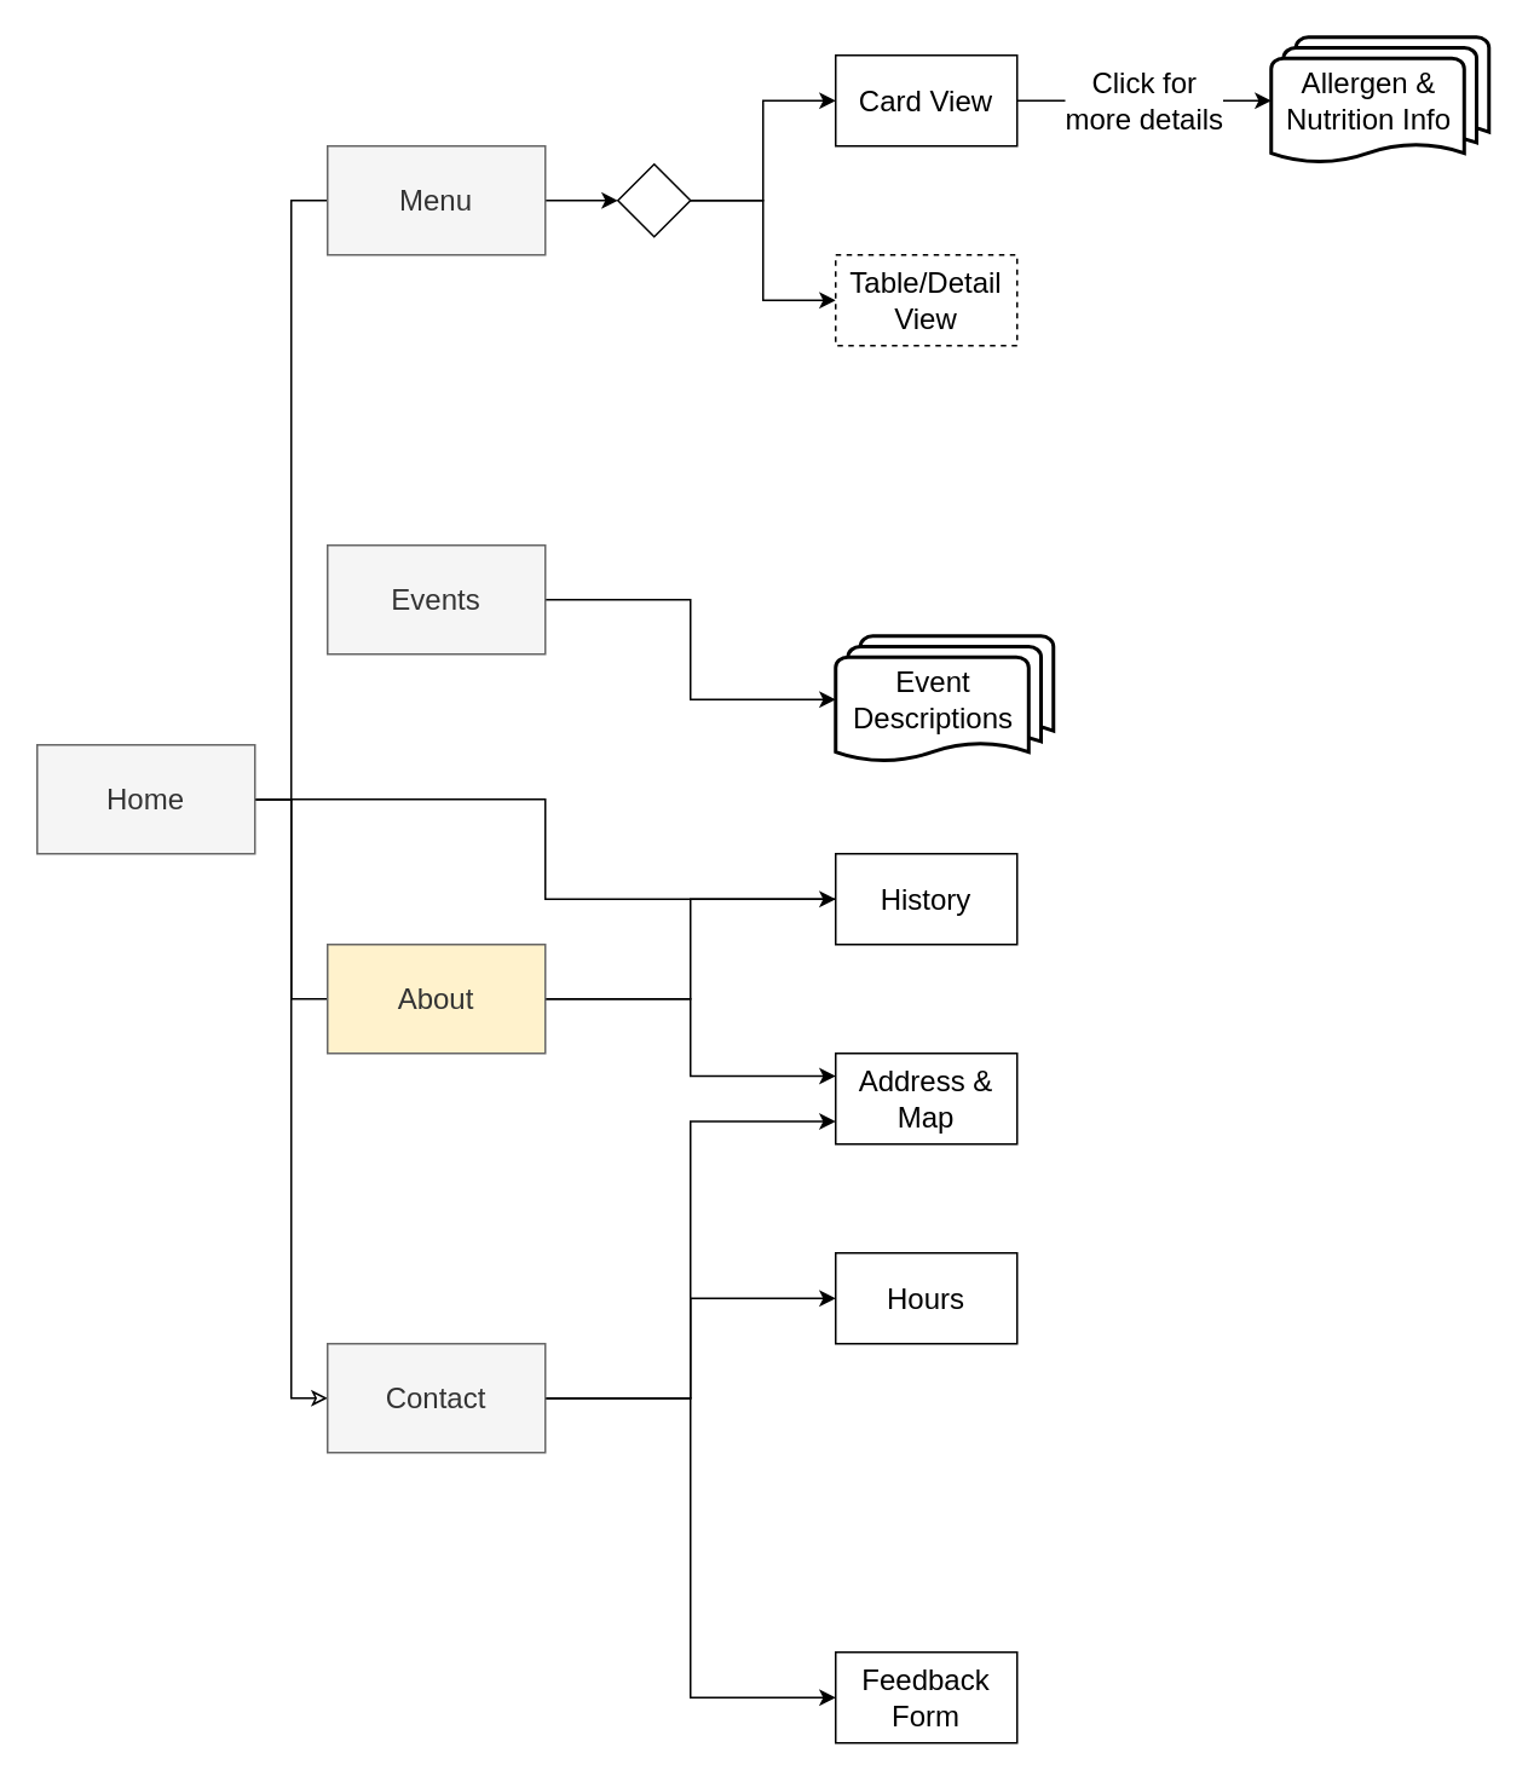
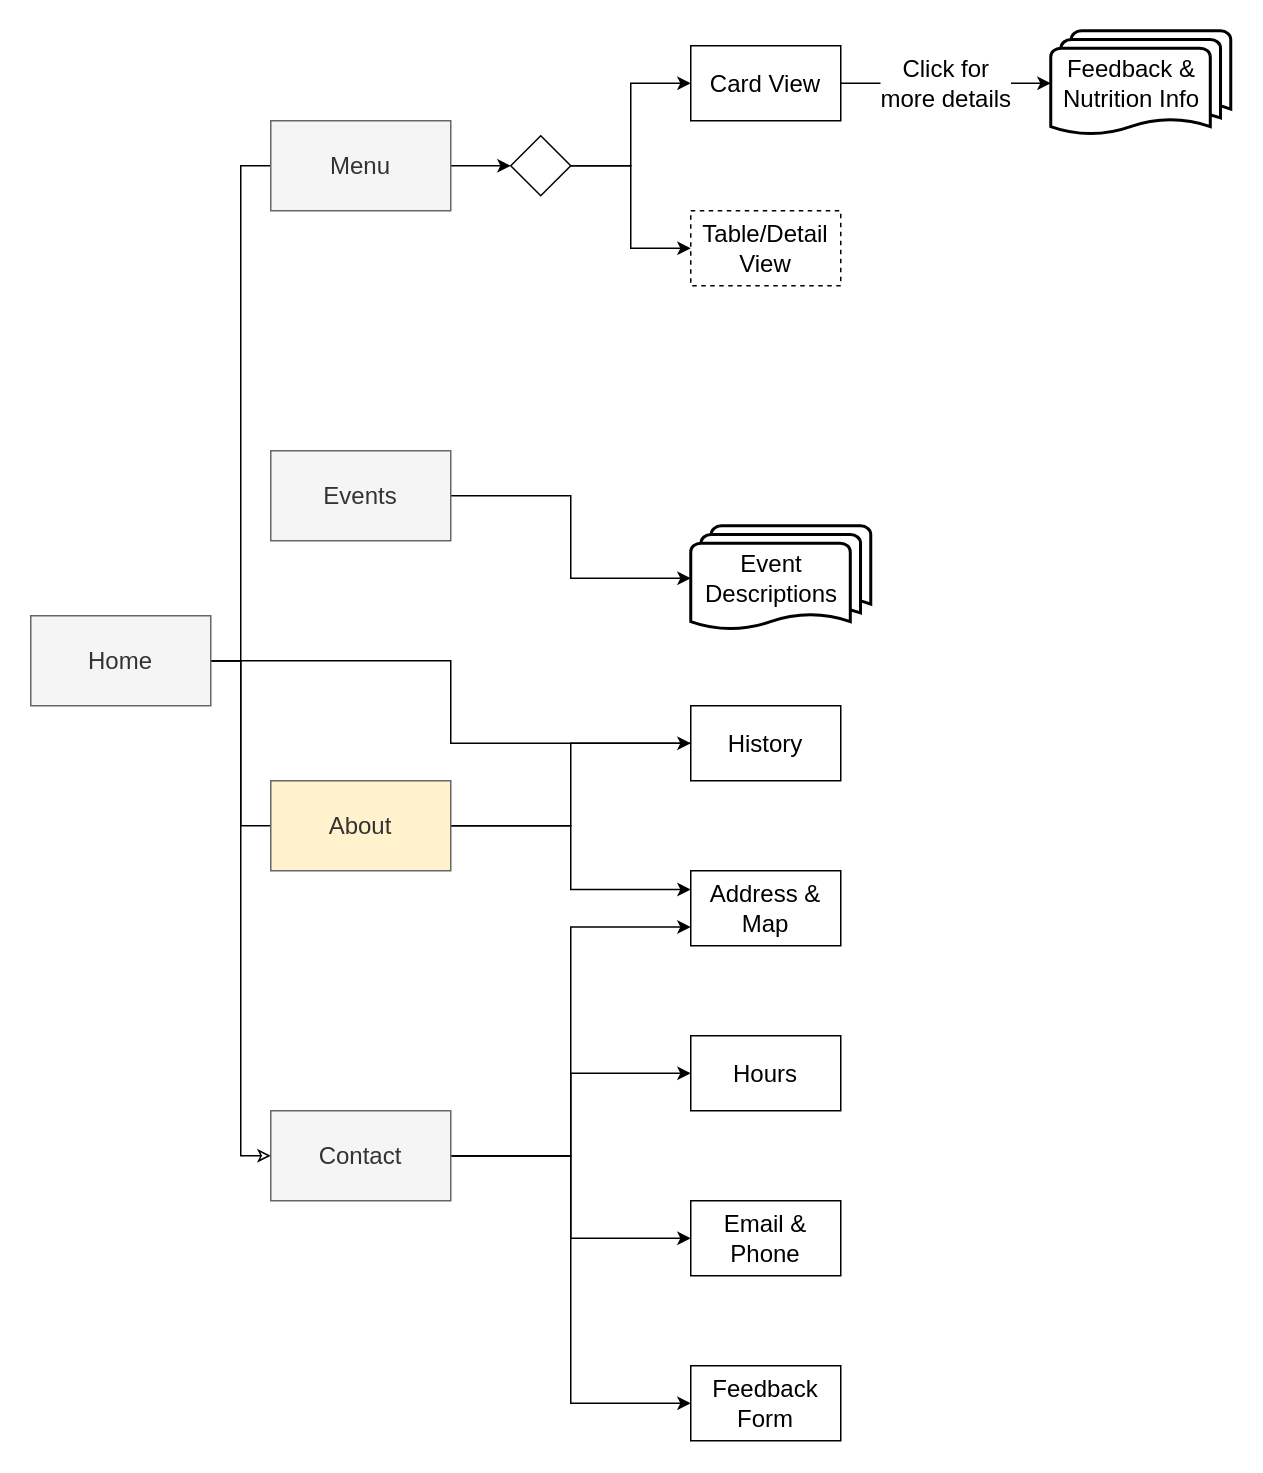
  <mxCell id="0" />
  <mxCell id="1" parent="0" />
  <mxCell id="2" style="edgeStyle=orthogonalEdgeStyle;rounded=0;orthogonalLoop=1;jettySize=auto;html=1;exitX=1;exitY=0.5;exitDx=0;exitDy=0;entryX=0;entryY=0.5;entryDx=0;entryDy=0;fontSize=16;strokeColor=default;endArrow=none;endFill=0;" edge="1" parent="1" source="6" target="8"><mxGeometry relative="1" as="geometry" /></mxCell>
  <mxCell id="3" style="edgeStyle=orthogonalEdgeStyle;rounded=0;orthogonalLoop=1;jettySize=auto;html=1;exitX=1;exitY=0.5;exitDx=0;exitDy=0;fontSize=16;strokeColor=default;endArrow=none;endFill=0;" edge="1" parent="1" source="6" target="31"><mxGeometry relative="1" as="geometry" /></mxCell>
  <mxCell id="4" style="edgeStyle=orthogonalEdgeStyle;rounded=0;orthogonalLoop=1;jettySize=auto;html=1;exitX=1;exitY=0.5;exitDx=0;exitDy=0;entryX=0;entryY=0.5;entryDx=0;entryDy=0;fontSize=16;strokeColor=default;endArrow=none;endFill=0;" edge="1" parent="1" source="6" target="13"><mxGeometry relative="1" as="geometry" /></mxCell>
  <mxCell id="5" style="edgeStyle=orthogonalEdgeStyle;rounded=0;orthogonalLoop=1;jettySize=auto;html=1;exitX=1;exitY=0.5;exitDx=0;exitDy=0;entryX=0;entryY=0.5;entryDx=0;entryDy=0;fontSize=16;strokeColor=default;endArrow=classic;endFill=0;" edge="1" parent="1" source="6" target="18"><mxGeometry relative="1" as="geometry" /></mxCell>
  <mxCell id="6" value="&lt;div style=&quot;font-size: 16px;&quot;&gt;Home&lt;/div&gt;" style="rounded=0;whiteSpace=wrap;html=1;strokeColor=#666666;fillColor=#f5f5f5;fontColor=#333333;fontStyle=0;fontSize=16;" vertex="1" parent="1"><mxGeometry x="20" y="410" width="120" height="60" as="geometry" /></mxCell>
  <mxCell id="7" style="edgeStyle=orthogonalEdgeStyle;rounded=0;orthogonalLoop=1;jettySize=auto;html=1;exitX=1;exitY=0.5;exitDx=0;exitDy=0;entryX=0;entryY=0.5;entryDx=0;entryDy=0;fontSize=16;strokeColor=default;" edge="1" parent="1" source="8" target="21"><mxGeometry relative="1" as="geometry"><mxPoint x="160" y="20" as="sourcePoint" /></mxGeometry></mxCell>
  <mxCell id="8" value="&lt;div style=&quot;font-size: 16px&quot;&gt;Menu&lt;br&gt;&lt;/div&gt;" style="rounded=0;whiteSpace=wrap;html=1;strokeColor=#666666;fillColor=#f5f5f5;fontColor=#333333;fontStyle=0;fontSize=16;" vertex="1" parent="1"><mxGeometry x="180" y="80" width="120" height="60" as="geometry" /></mxCell>
  <mxCell id="9" style="edgeStyle=orthogonalEdgeStyle;rounded=0;orthogonalLoop=1;jettySize=auto;html=1;exitX=1;exitY=0.5;exitDx=0;exitDy=0;entryX=0;entryY=0.5;entryDx=0;entryDy=0;entryPerimeter=0;fontSize=16;strokeColor=default;" edge="1" parent="1" source="10" target="26"><mxGeometry relative="1" as="geometry" /></mxCell>
  <mxCell id="10" value="&lt;div style=&quot;font-size: 16px&quot;&gt;Events&lt;/div&gt;" style="rounded=0;whiteSpace=wrap;html=1;strokeColor=#666666;fillColor=#f5f5f5;fontColor=#333333;fontStyle=0;fontSize=16;" vertex="1" parent="1"><mxGeometry x="180" y="300" width="120" height="60" as="geometry" /></mxCell>
  <mxCell id="11" style="edgeStyle=orthogonalEdgeStyle;rounded=0;orthogonalLoop=1;jettySize=auto;html=1;exitX=1;exitY=0.5;exitDx=0;exitDy=0;entryX=0;entryY=0.25;entryDx=0;entryDy=0;fontSize=16;strokeColor=default;" edge="1" parent="1" source="13" target="27"><mxGeometry relative="1" as="geometry" /></mxCell>
  <mxCell id="12" style="edgeStyle=orthogonalEdgeStyle;rounded=0;orthogonalLoop=1;jettySize=auto;html=1;exitX=1;exitY=0.5;exitDx=0;exitDy=0;entryX=0;entryY=0.5;entryDx=0;entryDy=0;fontSize=16;strokeColor=default;" edge="1" parent="1" source="13" target="31"><mxGeometry relative="1" as="geometry" /></mxCell>
  <mxCell id="13" value="&lt;div style=&quot;font-size: 16px&quot;&gt;About&lt;br&gt;&lt;/div&gt;" style="rounded=0;whiteSpace=wrap;html=1;strokeColor=#666666;fillColor=#fff2cc;fontColor=#333333;fontStyle=0;fontSize=16;" vertex="1" parent="1"><mxGeometry x="180" y="520" width="120" height="60" as="geometry" /></mxCell>
  <mxCell id="14" style="edgeStyle=orthogonalEdgeStyle;rounded=0;orthogonalLoop=1;jettySize=auto;html=1;exitX=1;exitY=0.5;exitDx=0;exitDy=0;entryX=0;entryY=0.75;entryDx=0;entryDy=0;fontSize=16;strokeColor=default;" edge="1" parent="1" source="18" target="27"><mxGeometry relative="1" as="geometry" /></mxCell>
  <mxCell id="15" style="edgeStyle=orthogonalEdgeStyle;rounded=0;orthogonalLoop=1;jettySize=auto;html=1;exitX=1;exitY=0.5;exitDx=0;exitDy=0;entryX=0;entryY=0.5;entryDx=0;entryDy=0;fontSize=16;strokeColor=default;" edge="1" parent="1" source="18" target="30"><mxGeometry relative="1" as="geometry" /></mxCell>
+ <mxCell id="16" style="edgeStyle=orthogonalEdgeStyle;rounded=0;orthogonalLoop=1;jettySize=auto;html=1;exitX=1;exitY=0.5;exitDx=0;exitDy=0;entryX=0;entryY=0.5;entryDx=0;entryDy=0;fontSize=16;strokeColor=default;" edge="1" parent="1" source="18" target="29"><mxGeometry relative="1" as="geometry" /></mxCell>
  <mxCell id="17" style="edgeStyle=orthogonalEdgeStyle;rounded=0;orthogonalLoop=1;jettySize=auto;html=1;exitX=1;exitY=0.5;exitDx=0;exitDy=0;entryX=0;entryY=0.5;entryDx=0;entryDy=0;fontSize=16;strokeColor=default;" edge="1" parent="1" source="18" target="28"><mxGeometry relative="1" as="geometry" /></mxCell>
  <mxCell id="18" value="Contact" style="rounded=0;whiteSpace=wrap;html=1;strokeColor=#666666;fillColor=#f5f5f5;fontColor=#333333;fontStyle=0;fontSize=16;" vertex="1" parent="1"><mxGeometry x="180" y="740" width="120" height="60" as="geometry" /></mxCell>
  <mxCell id="19" style="edgeStyle=orthogonalEdgeStyle;rounded=0;orthogonalLoop=1;jettySize=auto;html=1;exitX=1;exitY=0.5;exitDx=0;exitDy=0;fontSize=16;strokeColor=default;entryX=0;entryY=0.5;entryDx=0;entryDy=0;" edge="1" parent="1" source="21" target="23"><mxGeometry relative="1" as="geometry"><mxPoint x="520" y="80" as="targetPoint" /></mxGeometry></mxCell>
  <mxCell id="20" style="edgeStyle=orthogonalEdgeStyle;rounded=0;orthogonalLoop=1;jettySize=auto;html=1;exitX=1;exitY=0.5;exitDx=0;exitDy=0;fontSize=16;strokeColor=default;entryX=0;entryY=0.5;entryDx=0;entryDy=0;" edge="1" parent="1" source="21" target="24"><mxGeometry relative="1" as="geometry" /></mxCell>
  <mxCell id="21" value="" style="rhombus;whiteSpace=wrap;html=1;fontSize=16;strokeColor=default;fillColor=default;gradientColor=none;" vertex="1" parent="1"><mxGeometry x="340" y="90" width="40" height="40" as="geometry" /></mxCell>
  <mxCell id="22" value="&lt;div&gt;Click for&lt;br&gt;&lt;/div&gt;&lt;div&gt;more details&lt;/div&gt;" style="edgeStyle=orthogonalEdgeStyle;rounded=0;orthogonalLoop=1;jettySize=auto;html=1;exitX=1;exitY=0.5;exitDx=0;exitDy=0;fontSize=16;strokeColor=default;" edge="1" parent="1" source="23" target="25"><mxGeometry relative="1" as="geometry" /></mxCell>
  <mxCell id="23" value="&lt;div&gt;Card View&lt;/div&gt;" style="rounded=0;whiteSpace=wrap;html=1;fontSize=16;strokeColor=default;fillColor=default;gradientColor=none;" vertex="1" parent="1"><mxGeometry x="460" y="30" width="100" height="50" as="geometry" /></mxCell>
  <mxCell id="24" value="Table/Detail View" style="rounded=0;whiteSpace=wrap;html=1;fontSize=16;strokeColor=default;fillColor=default;gradientColor=none;dashed=1;" vertex="1" parent="1"><mxGeometry x="460" y="140" width="100" height="50" as="geometry" /></mxCell>
- <mxCell id="25" value="Allergen &amp;amp; Nutrition Info" style="strokeWidth=2;html=1;shape=mxgraph.flowchart.multi-document;whiteSpace=wrap;fontSize=16;fillColor=default;gradientColor=none;align=center;spacingTop=0;spacingLeft=0;spacingRight=12;" vertex="1" parent="1"><mxGeometry x="700" y="20" width="120" height="70" as="geometry" /></mxCell>
+ <mxCell id="25" value="Feedback &amp;amp; Nutrition Info" style="strokeWidth=2;html=1;shape=mxgraph.flowchart.multi-document;whiteSpace=wrap;fontSize=16;fillColor=default;gradientColor=none;align=center;spacingTop=0;spacingLeft=0;spacingRight=12;" vertex="1" parent="1"><mxGeometry x="700" y="20" width="120" height="70" as="geometry" /></mxCell>
  <mxCell id="26" value="Event Descriptions" style="strokeWidth=2;html=1;shape=mxgraph.flowchart.multi-document;whiteSpace=wrap;fontSize=16;fillColor=default;gradientColor=none;align=center;spacingLeft=0;spacingRight=12;" vertex="1" parent="1"><mxGeometry x="460" y="350" width="120" height="70" as="geometry" /></mxCell>
  <mxCell id="27" value="Address &amp;amp; Map" style="rounded=0;whiteSpace=wrap;html=1;fontSize=16;strokeColor=default;fillColor=default;gradientColor=none;align=center;" vertex="1" parent="1"><mxGeometry x="460" y="580" width="100" height="50" as="geometry" /></mxCell>
  <mxCell id="28" value="Feedback Form" style="rounded=0;whiteSpace=wrap;html=1;fontSize=16;strokeColor=default;fillColor=default;gradientColor=none;align=center;" vertex="1" parent="1"><mxGeometry x="460" y="910" width="100" height="50" as="geometry" /></mxCell>
+ <mxCell id="29" value="Email &amp;amp; Phone" style="rounded=0;whiteSpace=wrap;html=1;fontSize=16;strokeColor=default;fillColor=default;gradientColor=none;align=center;" vertex="1" parent="1"><mxGeometry x="460" y="800" width="100" height="50" as="geometry" /></mxCell>
  <mxCell id="30" value="Hours" style="rounded=0;whiteSpace=wrap;html=1;fontSize=16;strokeColor=default;fillColor=default;gradientColor=none;align=center;" vertex="1" parent="1"><mxGeometry x="460" y="690" width="100" height="50" as="geometry" /></mxCell>
  <mxCell id="31" value="History" style="rounded=0;whiteSpace=wrap;html=1;fontSize=16;strokeColor=default;fillColor=default;gradientColor=none;align=center;" vertex="1" parent="1"><mxGeometry x="460" y="470" width="100" height="50" as="geometry" /></mxCell>
